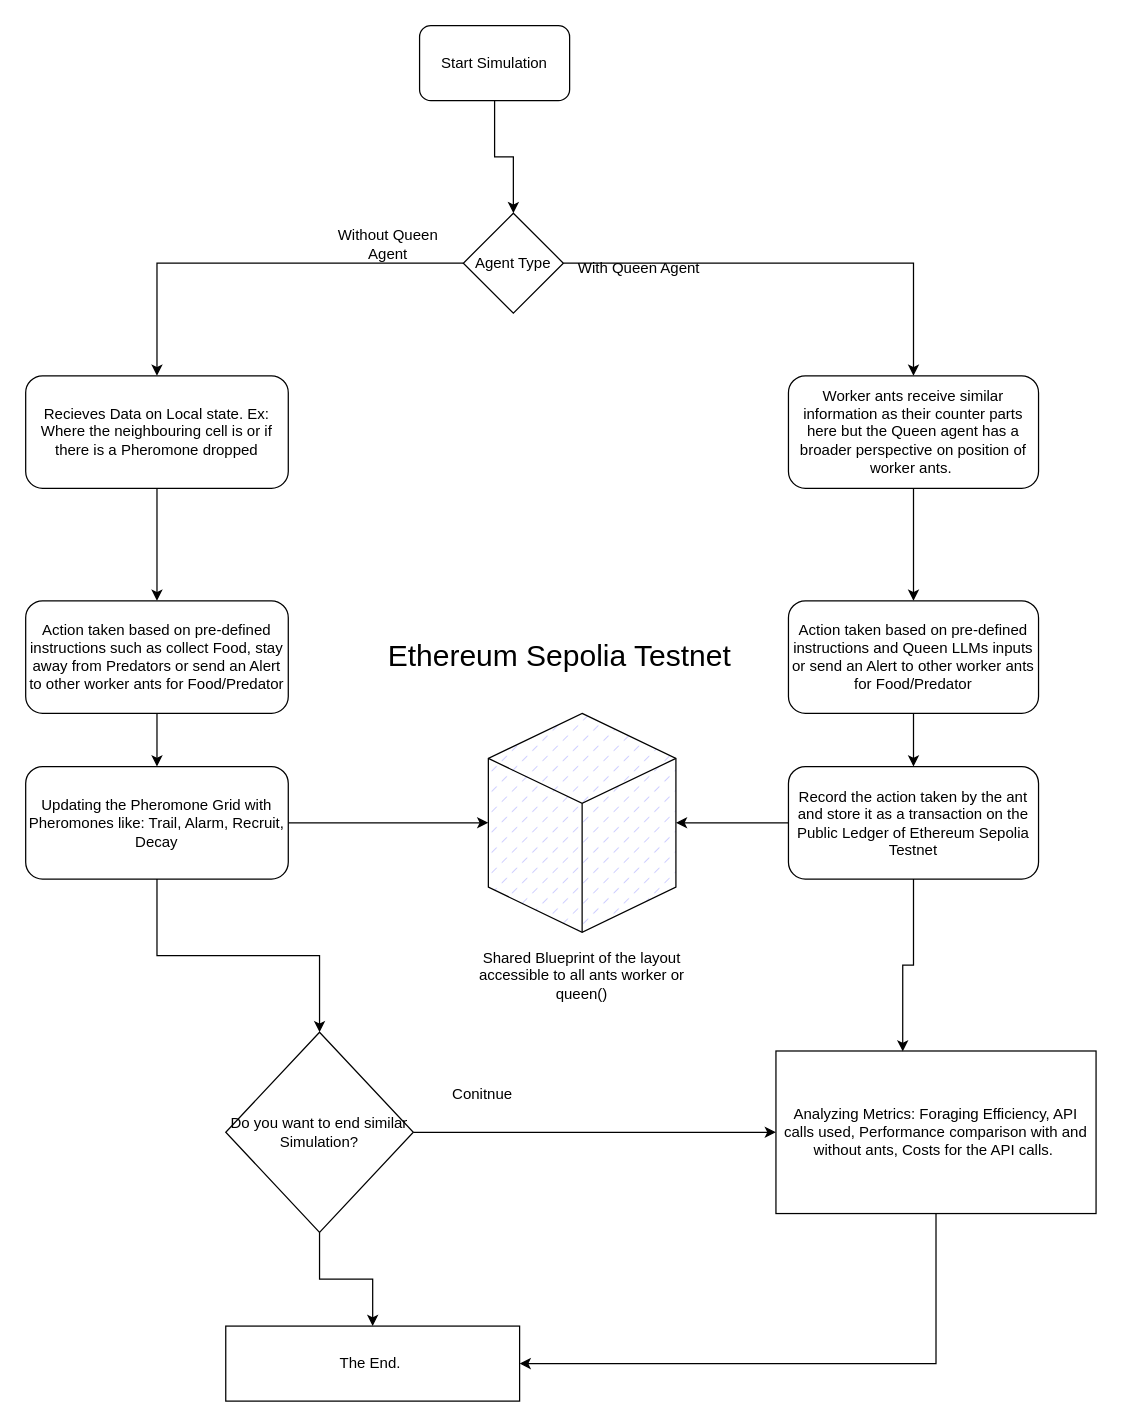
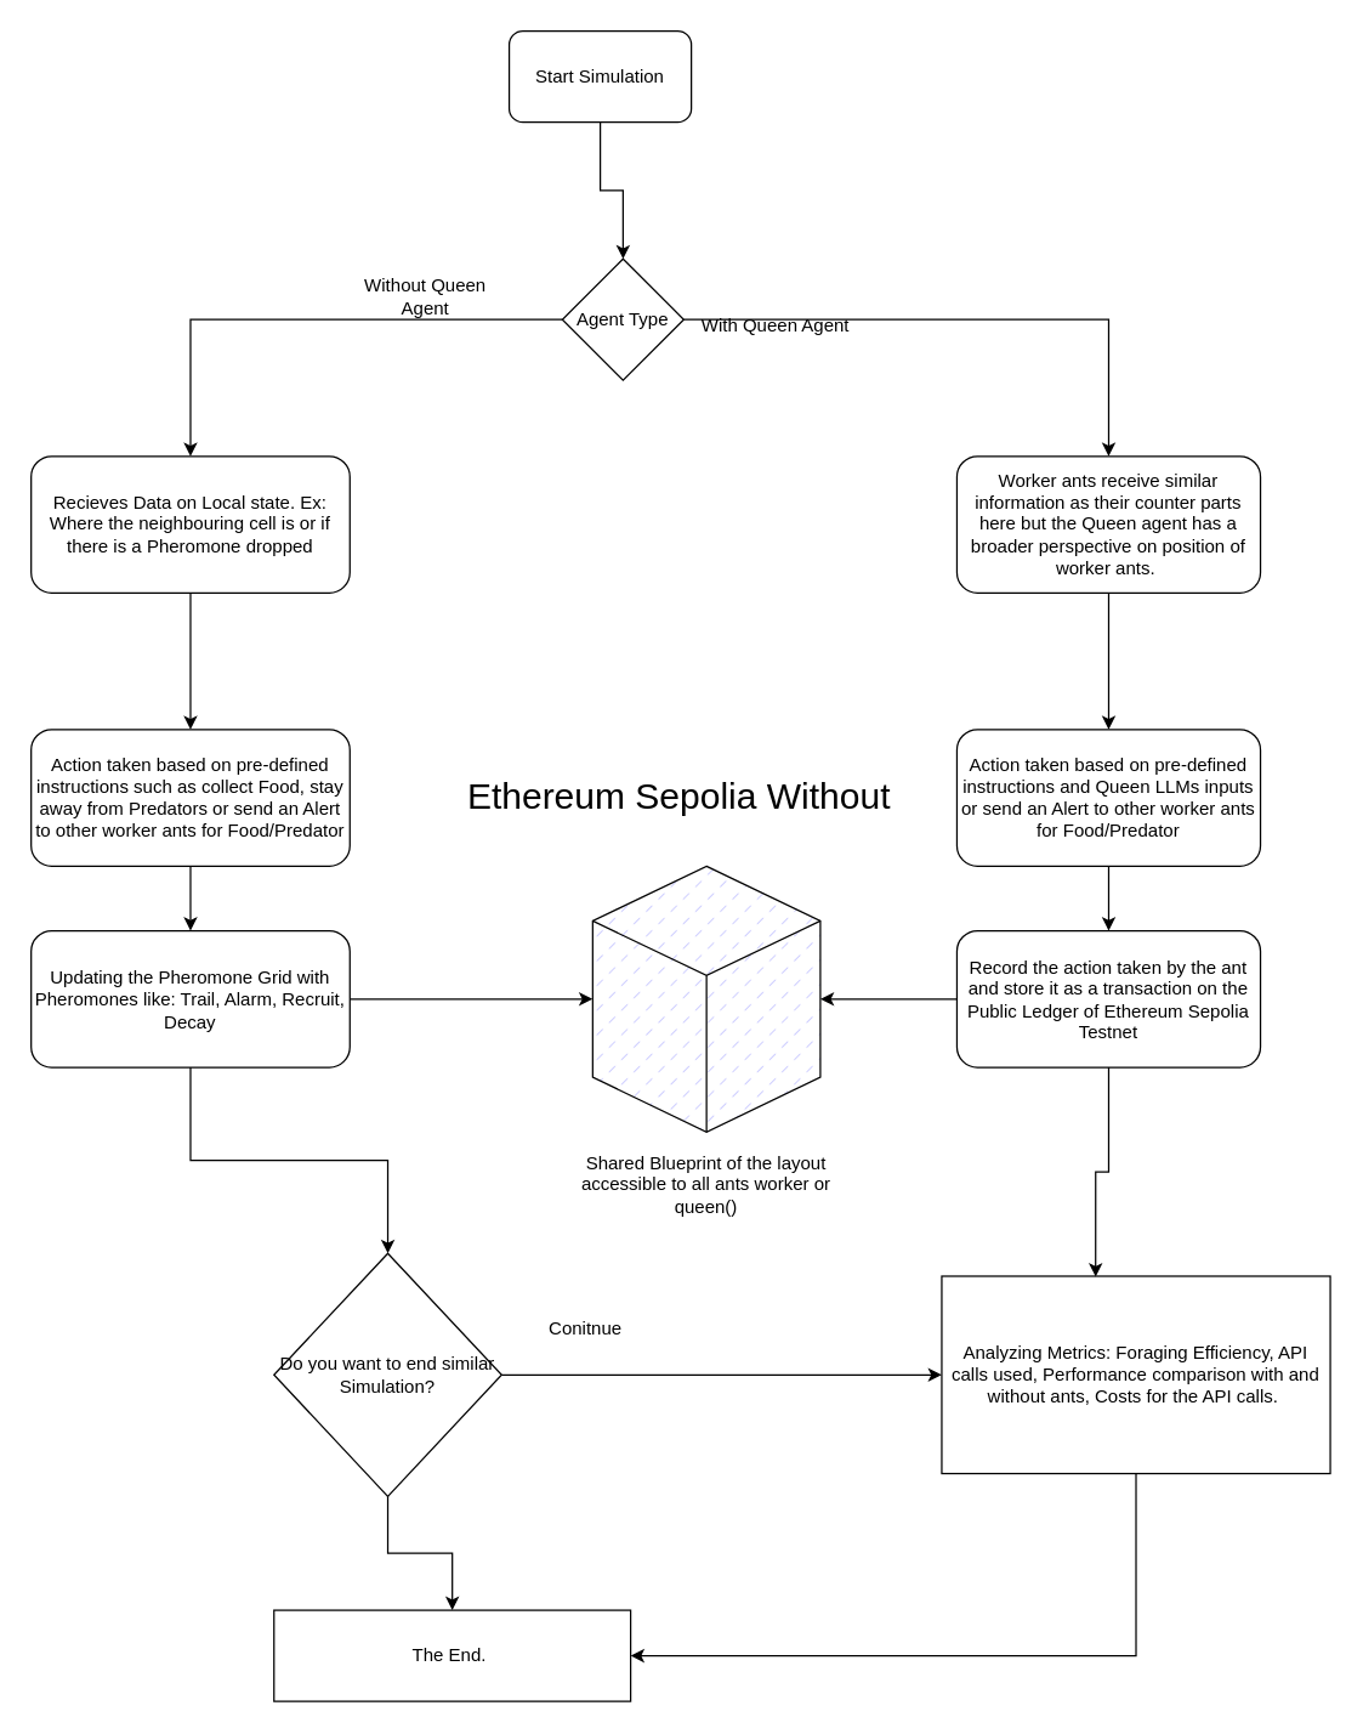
  <mxCell id="0" />
  <mxCell id="1" parent="0" />
  <mxCell id="2" value="" style="edgeStyle=orthogonalEdgeStyle;rounded=0;orthogonalLoop=1;jettySize=auto;html=1;fontColor=#000000;labelBackgroundColor=none;" parent="1" source="3" target="6" edge="1"><mxGeometry relative="1" as="geometry" /></mxCell>
  <mxCell id="3" value="Start Simulation" style="rounded=1;whiteSpace=wrap;html=1;fontColor=#000000;labelBackgroundColor=none;" parent="1" vertex="1"><mxGeometry x="335" y="20" width="120" height="60" as="geometry" /></mxCell>
  <mxCell id="4" style="edgeStyle=orthogonalEdgeStyle;rounded=0;orthogonalLoop=1;jettySize=auto;html=1;entryX=0.5;entryY=0;entryDx=0;entryDy=0;fontColor=#000000;labelBackgroundColor=none;" parent="1" source="6" target="8" edge="1"><mxGeometry relative="1" as="geometry" /></mxCell>
  <mxCell id="5" style="edgeStyle=orthogonalEdgeStyle;rounded=0;orthogonalLoop=1;jettySize=auto;html=1;fontColor=#000000;labelBackgroundColor=none;" parent="1" source="6" target="10" edge="1"><mxGeometry relative="1" as="geometry" /></mxCell>
  <mxCell id="6" value="Agent Type" style="rhombus;whiteSpace=wrap;html=1;fontColor=#000000;labelBackgroundColor=none;" parent="1" vertex="1"><mxGeometry x="370" y="170" width="80" height="80" as="geometry" /></mxCell>
  <mxCell id="7" style="edgeStyle=orthogonalEdgeStyle;rounded=0;orthogonalLoop=1;jettySize=auto;html=1;fontColor=#000000;labelBackgroundColor=none;" parent="1" source="8" target="12" edge="1"><mxGeometry relative="1" as="geometry" /></mxCell>
  <mxCell id="8" value="&lt;font&gt;Recieves Data on Local state. Ex: Where the neighbouring cell is or if there is a Pheromone dropped&lt;/font&gt;" style="rounded=1;whiteSpace=wrap;html=1;fontColor=#000000;labelBackgroundColor=none;" parent="1" vertex="1"><mxGeometry x="20" y="300" width="210" height="90" as="geometry" /></mxCell>
  <mxCell id="9" style="edgeStyle=orthogonalEdgeStyle;rounded=0;orthogonalLoop=1;jettySize=auto;html=1;entryX=0.5;entryY=0;entryDx=0;entryDy=0;fontColor=#000000;labelBackgroundColor=none;" parent="1" source="10" target="14" edge="1"><mxGeometry relative="1" as="geometry" /></mxCell>
  <mxCell id="10" value="&lt;font&gt;Worker ants receive similar information as their counter parts here but the Queen agent has a broader perspective on position of worker ants.&amp;nbsp;&lt;/font&gt;" style="rounded=1;whiteSpace=wrap;html=1;fontColor=#000000;labelBackgroundColor=none;" parent="1" vertex="1"><mxGeometry x="630" y="300" width="200" height="90" as="geometry" /></mxCell>
  <mxCell id="11" style="edgeStyle=orthogonalEdgeStyle;rounded=0;orthogonalLoop=1;jettySize=auto;html=1;entryX=0.5;entryY=0;entryDx=0;entryDy=0;fontColor=#000000;labelBackgroundColor=none;" parent="1" source="12" target="17" edge="1"><mxGeometry relative="1" as="geometry" /></mxCell>
  <mxCell id="12" value="Action taken based on pre-defined instructions such as collect Food, stay away from Predators or send an Alert to other worker ants for Food/Predator" style="rounded=1;whiteSpace=wrap;html=1;fontColor=#000000;labelBackgroundColor=none;" parent="1" vertex="1"><mxGeometry x="20" y="480" width="210" height="90" as="geometry" /></mxCell>
  <mxCell id="13" style="edgeStyle=orthogonalEdgeStyle;rounded=0;orthogonalLoop=1;jettySize=auto;html=1;fontColor=#000000;labelBackgroundColor=none;" parent="1" source="14" target="19" edge="1"><mxGeometry relative="1" as="geometry" /></mxCell>
  <mxCell id="14" value="&lt;span style=&quot;font-family: Helvetica; font-size: 12px; font-style: normal; font-variant-ligatures: normal; font-variant-caps: normal; font-weight: 400; letter-spacing: normal; orphans: 2; text-align: center; text-indent: 0px; text-transform: none; widows: 2; word-spacing: 0px; -webkit-text-stroke-width: 0px; white-space: normal; text-decoration-thickness: initial; text-decoration-style: initial; text-decoration-color: initial; float: none; display: inline !important;&quot;&gt;Action taken based on pre-defined instructions and Queen LLMs inputs or send an Alert to other worker ants for Food/Predator&lt;/span&gt;" style="rounded=1;whiteSpace=wrap;html=1;fontColor=#000000;labelBackgroundColor=none;" parent="1" vertex="1"><mxGeometry x="630" y="480" width="200" height="90" as="geometry" /></mxCell>
  <mxCell id="15" value="" style="edgeStyle=orthogonalEdgeStyle;rounded=0;orthogonalLoop=1;jettySize=auto;html=1;fontColor=#000000;labelBackgroundColor=none;" parent="1" source="17" target="27" edge="1"><mxGeometry relative="1" as="geometry"><Array as="points"><mxPoint x="100" y="655" /><mxPoint x="100" y="655" /></Array></mxGeometry></mxCell>
  <mxCell id="16" style="edgeStyle=orthogonalEdgeStyle;rounded=0;orthogonalLoop=1;jettySize=auto;html=1;entryX=0.5;entryY=0;entryDx=0;entryDy=0;fontColor=#000000;labelBackgroundColor=none;" parent="1" source="17" target="24" edge="1"><mxGeometry relative="1" as="geometry" /></mxCell>
  <mxCell id="17" value="Updating the Pheromone Grid with Pheromones like: Trail, Alarm, Recruit, Decay" style="rounded=1;whiteSpace=wrap;html=1;fontColor=#000000;labelBackgroundColor=none;" parent="1" vertex="1"><mxGeometry x="20" y="612.5" width="210" height="90" as="geometry" /></mxCell>
  <mxCell id="18" style="edgeStyle=orthogonalEdgeStyle;rounded=0;orthogonalLoop=1;jettySize=auto;html=1;fontColor=#000000;labelBackgroundColor=none;" parent="1" source="19" target="27" edge="1"><mxGeometry relative="1" as="geometry" /></mxCell>
  <mxCell id="19" value="Record the action taken by the ant and store it as a transaction on the Public Ledger of Ethereum Sepolia Testnet" style="rounded=1;whiteSpace=wrap;html=1;fontColor=#000000;labelBackgroundColor=none;" parent="1" vertex="1"><mxGeometry x="630" y="612.5" width="200" height="90" as="geometry" /></mxCell>
  <mxCell id="20" style="edgeStyle=orthogonalEdgeStyle;rounded=0;orthogonalLoop=1;jettySize=auto;html=1;exitX=0.5;exitY=1;exitDx=0;exitDy=0;entryX=1;entryY=0.5;entryDx=0;entryDy=0;fontColor=#000000;labelBackgroundColor=none;" parent="1" source="21" target="31" edge="1"><mxGeometry relative="1" as="geometry" /></mxCell>
  <mxCell id="21" value="Analyzing Metrics: Foraging Efficiency, API calls used, Performance comparison with and without ants, Costs for the API calls.&amp;nbsp;" style="rounded=0;whiteSpace=wrap;html=1;fontColor=#000000;labelBackgroundColor=none;" parent="1" vertex="1"><mxGeometry x="620" y="840" width="256" height="130" as="geometry" /></mxCell>
  <mxCell id="22" style="edgeStyle=orthogonalEdgeStyle;rounded=0;orthogonalLoop=1;jettySize=auto;html=1;entryX=0;entryY=0.5;entryDx=0;entryDy=0;fontColor=#000000;labelBackgroundColor=none;" parent="1" source="24" target="21" edge="1"><mxGeometry relative="1" as="geometry" /></mxCell>
  <mxCell id="23" value="" style="edgeStyle=orthogonalEdgeStyle;rounded=0;orthogonalLoop=1;jettySize=auto;html=1;fontColor=#000000;labelBackgroundColor=none;" parent="1" source="24" target="31" edge="1"><mxGeometry relative="1" as="geometry" /></mxCell>
  <mxCell id="24" value="Do you want to end similar Simulation?" style="rhombus;whiteSpace=wrap;html=1;fontColor=#000000;labelBackgroundColor=none;" parent="1" vertex="1"><mxGeometry x="180" y="825" width="150" height="160" as="geometry" /></mxCell>
- <mxCell id="25" value="Without Queen Agent" style="text;html=1;align=center;verticalAlign=middle;whiteSpace=wrap;rounded=0;fontColor=#000000;labelBackgroundColor=none;" parent="1" vertex="1"><mxGeometry x="260" y="180" width="100" height="30" as="geometry" /></mxCell>
+ <mxCell id="25" value="Without Queen Agent" style="text;html=1;align=center;verticalAlign=middle;whiteSpace=wrap;rounded=0;fontColor=#000000;labelBackgroundColor=none;" parent="1" vertex="1"><mxGeometry x="230" y="180" width="100" height="30" as="geometry" /></mxCell>
  <mxCell id="26" value="&lt;span style=&quot;font-family: Helvetica; font-size: 12px; font-style: normal; font-variant-ligatures: normal; font-variant-caps: normal; font-weight: 400; letter-spacing: normal; orphans: 2; text-align: center; text-indent: 0px; text-transform: none; widows: 2; word-spacing: 0px; -webkit-text-stroke-width: 0px; white-space: normal; text-decoration-thickness: initial; text-decoration-style: initial; text-decoration-color: initial; float: none; display: inline !important;&quot;&gt;With Queen Agent&lt;/span&gt;" style="text;whiteSpace=wrap;html=1;fontColor=#000000;labelBackgroundColor=none;" parent="1" vertex="1"><mxGeometry x="460" y="200" width="100" height="40" as="geometry" /></mxCell>
  <mxCell id="27" value="" style="html=1;whiteSpace=wrap;shape=isoCube2;backgroundOutline=1;isoAngle=15;fillColor=#CCCCFF;labelBackgroundColor=none;gradientColor=none;fillStyle=dashed;fontColor=#000000;" parent="1" vertex="1"><mxGeometry x="390" y="570" width="150" height="175" as="geometry" /></mxCell>
- <mxCell id="28" value="&lt;font style=&quot;font-size: 24px;&quot;&gt;Ethereum Sepolia Testnet&amp;nbsp;&lt;/font&gt;" style="text;html=1;align=center;verticalAlign=middle;resizable=0;points=[];autosize=1;strokeColor=none;fillColor=none;fontColor=#000000;labelBackgroundColor=none;" parent="1" vertex="1"><mxGeometry x="300" y="505" width="300" height="40" as="geometry" /></mxCell>
+ <mxCell id="28" value="&lt;font style=&quot;font-size: 24px;&quot;&gt;Ethereum Sepolia Without&amp;nbsp;&lt;/font&gt;" style="text;html=1;align=center;verticalAlign=middle;resizable=0;points=[];autosize=1;strokeColor=none;fillColor=none;fontColor=#000000;labelBackgroundColor=none;" parent="1" vertex="1"><mxGeometry x="300" y="505" width="300" height="40" as="geometry" /></mxCell>
  <mxCell id="29" value="Shared Blueprint of the layout accessible to all ants worker or queen()" style="text;html=1;align=center;verticalAlign=middle;whiteSpace=wrap;rounded=0;fontColor=#000000;labelBackgroundColor=none;" parent="1" vertex="1"><mxGeometry x="360" y="760" width="210" height="40" as="geometry" /></mxCell>
  <mxCell id="30" value="Conitnue" style="text;html=1;align=center;verticalAlign=middle;resizable=0;points=[];autosize=1;strokeColor=none;fillColor=none;fontColor=#000000;labelBackgroundColor=none;" parent="1" vertex="1"><mxGeometry x="350" y="860" width="70" height="30" as="geometry" /></mxCell>
  <mxCell id="31" value="The End.&amp;nbsp;" style="whiteSpace=wrap;html=1;fontColor=#000000;labelBackgroundColor=none;" parent="1" vertex="1"><mxGeometry x="180" y="1060" width="235" height="60" as="geometry" /></mxCell>
  <mxCell id="32" style="edgeStyle=orthogonalEdgeStyle;rounded=0;orthogonalLoop=1;jettySize=auto;html=1;entryX=0.396;entryY=0.003;entryDx=0;entryDy=0;entryPerimeter=0;fontColor=#000000;labelBackgroundColor=none;" parent="1" source="19" target="21" edge="1"><mxGeometry relative="1" as="geometry" /></mxCell>
  <mxCell id="33" style="edgeStyle=orthogonalEdgeStyle;rounded=0;orthogonalLoop=1;jettySize=auto;html=1;exitX=0.5;exitY=1;exitDx=0;exitDy=0;fontColor=#000000;labelBackgroundColor=none;" parent="1" source="29" target="29" edge="1"><mxGeometry relative="1" as="geometry" /></mxCell>
